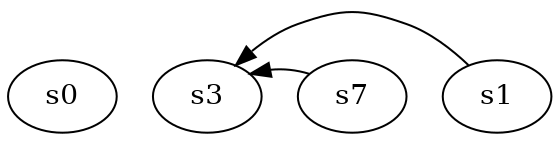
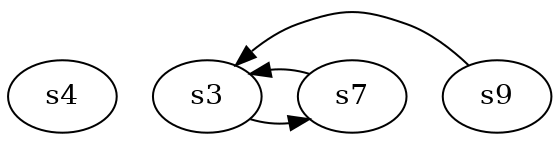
  digraph {
    node [player=1]
-   s0
+   s0 [label=s4]
    s3 [player=0]
-   s1
+   s1 [label=s9]
    n4 [label=s7 player=0]
+   s3 -> n4 [constraint="time % 4 == 2 && time % 4 == 1"]
    s1 -> s3 [constraint="time % 3 == 1"]
    n4 -> s3 [constraint="time % 2 == 1 && time % 5 == 1"]
  }
